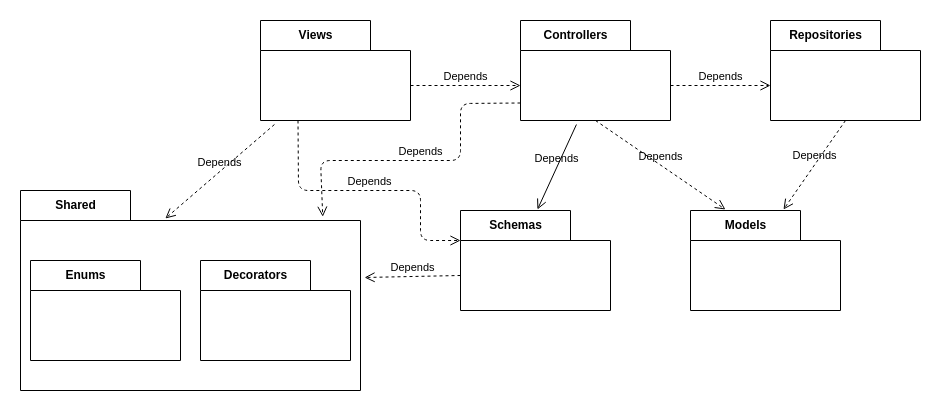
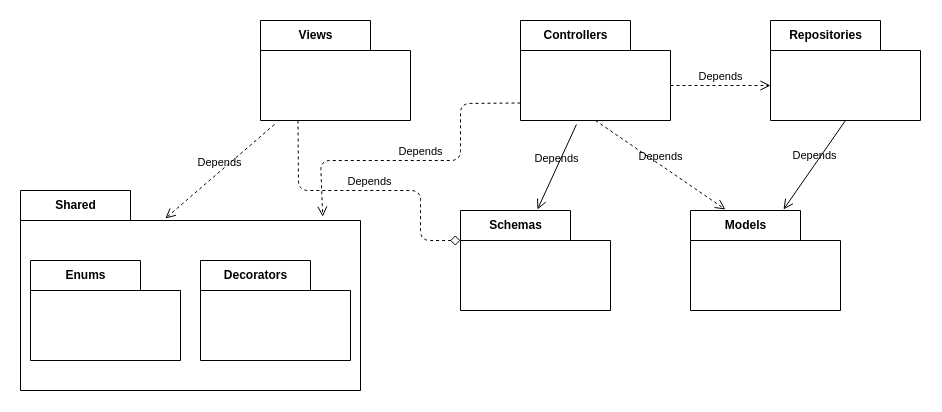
  <mxCell id="0" />
  <mxCell id="1" parent="0" />
  <mxCell id="2" value="Views" style="shape=folder;fontStyle=1;tabWidth=110;tabHeight=30;tabPosition=left;html=1;boundedLbl=1;labelInHeader=1;container=1;collapsible=0;" parent="1" vertex="1"><mxGeometry x="260" y="20" width="150" height="100" as="geometry" /></mxCell>
  <mxCell id="3" value="" style="html=1;strokeColor=none;resizeWidth=1;resizeHeight=1;fillColor=none;part=1;connectable=0;allowArrows=0;deletable=0;" parent="2" vertex="1"><mxGeometry width="150" height="70" relative="1" as="geometry"><mxPoint y="30" as="offset" /></mxGeometry></mxCell>
  <mxCell id="4" value="Controllers" style="shape=folder;fontStyle=1;tabWidth=110;tabHeight=30;tabPosition=left;html=1;boundedLbl=1;labelInHeader=1;container=1;collapsible=0;" parent="1" vertex="1"><mxGeometry x="520" y="20" width="150" height="100" as="geometry" /></mxCell>
  <mxCell id="5" value="" style="html=1;strokeColor=none;resizeWidth=1;resizeHeight=1;fillColor=none;part=1;connectable=0;allowArrows=0;deletable=0;" parent="4" vertex="1"><mxGeometry width="150" height="70" relative="1" as="geometry"><mxPoint y="30" as="offset" /></mxGeometry></mxCell>
  <mxCell id="6" value="Schemas" style="shape=folder;fontStyle=1;tabWidth=110;tabHeight=30;tabPosition=left;html=1;boundedLbl=1;labelInHeader=1;container=1;collapsible=0;" parent="1" vertex="1"><mxGeometry x="460" y="210" width="150" height="100" as="geometry" /></mxCell>
  <mxCell id="7" value="" style="html=1;strokeColor=none;resizeWidth=1;resizeHeight=1;fillColor=none;part=1;connectable=0;allowArrows=0;deletable=0;" parent="6" vertex="1"><mxGeometry width="150" height="70" relative="1" as="geometry"><mxPoint y="30" as="offset" /></mxGeometry></mxCell>
  <mxCell id="8" value="Models" style="shape=folder;fontStyle=1;tabWidth=110;tabHeight=30;tabPosition=left;html=1;boundedLbl=1;labelInHeader=1;container=1;collapsible=0;" parent="1" vertex="1"><mxGeometry x="690" y="210" width="150" height="100" as="geometry" /></mxCell>
  <mxCell id="9" value="" style="html=1;strokeColor=none;resizeWidth=1;resizeHeight=1;fillColor=none;part=1;connectable=0;allowArrows=0;deletable=0;" parent="8" vertex="1"><mxGeometry width="150" height="70" relative="1" as="geometry"><mxPoint y="30" as="offset" /></mxGeometry></mxCell>
  <mxCell id="10" value="Repositories" style="shape=folder;fontStyle=1;tabWidth=110;tabHeight=30;tabPosition=left;html=1;boundedLbl=1;labelInHeader=1;container=1;collapsible=0;" parent="1" vertex="1"><mxGeometry x="770" y="20" width="150" height="100" as="geometry" /></mxCell>
  <mxCell id="11" value="" style="html=1;strokeColor=none;resizeWidth=1;resizeHeight=1;fillColor=none;part=1;connectable=0;allowArrows=0;deletable=0;" parent="10" vertex="1"><mxGeometry width="150" height="70" relative="1" as="geometry"><mxPoint y="30" as="offset" /></mxGeometry></mxCell>
- <mxCell id="12" value="Depends" style="endArrow=open;startArrow=none;endFill=0;startFill=0;endSize=8;html=1;verticalAlign=bottom;dashed=1;labelBackgroundColor=none;exitX=0;exitY=0;exitDx=150;exitDy=65;exitPerimeter=0;entryX=0;entryY=0;entryDx=0;entryDy=65;entryPerimeter=0;" parent="1" source="2" target="4" edge="1"><mxGeometry width="160" relative="1" as="geometry"><mxPoint x="490" y="120" as="sourcePoint" /><mxPoint x="650" y="120" as="targetPoint" /><mxPoint as="offset" /></mxGeometry></mxCell>
  <mxCell id="13" value="Depends" style="endArrow=open;startArrow=none;endFill=0;startFill=0;endSize=8;html=1;verticalAlign=bottom;dashed=1;labelBackgroundColor=none;exitX=0;exitY=0;exitDx=150;exitDy=65;exitPerimeter=0;entryX=0;entryY=0;entryDx=0;entryDy=65;entryPerimeter=0;" parent="1" source="4" target="10" edge="1"><mxGeometry width="160" relative="1" as="geometry"><mxPoint x="490" y="120" as="sourcePoint" /><mxPoint x="650" y="120" as="targetPoint" /><mxPoint as="offset" /></mxGeometry></mxCell>
- <mxCell id="14" value="Depends" style="endArrow=open;startArrow=none;endFill=0;startFill=0;endSize=8;html=1;verticalAlign=bottom;dashed=1;labelBackgroundColor=none;exitX=0.5;exitY=1;exitDx=0;exitDy=0;exitPerimeter=0;entryX=0.62;entryY=-0.01;entryDx=0;entryDy=0;entryPerimeter=0;" parent="1" source="10" target="8" edge="1"><mxGeometry width="160" relative="1" as="geometry"><mxPoint x="720" y="50" as="sourcePoint" /><mxPoint x="690" y="120" as="targetPoint" /></mxGeometry></mxCell>
+ <mxCell id="14" value="Depends" style="endArrow=open;startArrow=none;endFill=0;startFill=0;endSize=8;html=1;verticalAlign=bottom;dashed=0;labelBackgroundColor=none;exitX=0.5;exitY=1;exitDx=0;exitDy=0;exitPerimeter=0;entryX=0.62;entryY=-0.01;entryDx=0;entryDy=0;entryPerimeter=0;" parent="1" source="10" target="8" edge="1"><mxGeometry width="160" relative="1" as="geometry"><mxPoint x="720" y="50" as="sourcePoint" /><mxPoint x="690" y="120" as="targetPoint" /></mxGeometry></mxCell>
  <mxCell id="15" value="Depends" style="endArrow=open;startArrow=none;endFill=0;startFill=0;endSize=8;html=1;verticalAlign=bottom;dashed=1;labelBackgroundColor=none;exitX=0.5;exitY=1;exitDx=0;exitDy=0;exitPerimeter=0;entryX=0.233;entryY=-0.01;entryDx=0;entryDy=0;entryPerimeter=0;" parent="1" source="4" target="8" edge="1"><mxGeometry width="160" relative="1" as="geometry"><mxPoint x="490" y="120" as="sourcePoint" /><mxPoint x="650" y="120" as="targetPoint" /></mxGeometry></mxCell>
  <mxCell id="16" value="Depends" style="endArrow=open;startArrow=none;endFill=0;startFill=0;endSize=8;html=1;verticalAlign=bottom;dashed=0;labelBackgroundColor=none;exitX=0.373;exitY=1.04;exitDx=0;exitDy=0;exitPerimeter=0;entryX=0.513;entryY=-0.01;entryDx=0;entryDy=0;entryPerimeter=0;" parent="1" source="4" target="6" edge="1"><mxGeometry x="0.008" width="160" relative="1" as="geometry"><mxPoint x="490" y="120" as="sourcePoint" /><mxPoint x="650" y="120" as="targetPoint" /><mxPoint as="offset" /></mxGeometry></mxCell>
  <mxCell id="17" value="Shared" style="shape=folder;fontStyle=1;tabWidth=110;tabHeight=30;tabPosition=left;html=1;boundedLbl=1;labelInHeader=1;container=1;collapsible=0;" parent="1" vertex="1"><mxGeometry x="20" y="190" width="340" height="200" as="geometry" /></mxCell>
  <mxCell id="18" value="" style="html=1;strokeColor=none;resizeWidth=1;resizeHeight=1;fillColor=none;part=1;connectable=0;allowArrows=0;deletable=0;" parent="17" vertex="1"><mxGeometry width="340" height="140" relative="1" as="geometry"><mxPoint y="30" as="offset" /></mxGeometry></mxCell>
  <mxCell id="19" value="Enums" style="shape=folder;fontStyle=1;tabWidth=110;tabHeight=30;tabPosition=left;html=1;boundedLbl=1;labelInHeader=1;container=1;collapsible=0;" parent="17" vertex="1"><mxGeometry x="10" y="70" width="150" height="100" as="geometry" /></mxCell>
  <mxCell id="20" value="" style="html=1;strokeColor=none;resizeWidth=1;resizeHeight=1;fillColor=none;part=1;connectable=0;allowArrows=0;deletable=0;" parent="19" vertex="1"><mxGeometry width="150" height="70" relative="1" as="geometry"><mxPoint y="30" as="offset" /></mxGeometry></mxCell>
  <mxCell id="21" value="Decorators" style="shape=folder;fontStyle=1;tabWidth=110;tabHeight=30;tabPosition=left;html=1;boundedLbl=1;labelInHeader=1;container=1;collapsible=0;" parent="17" vertex="1"><mxGeometry x="180" y="70" width="150" height="100" as="geometry" /></mxCell>
  <mxCell id="22" value="" style="html=1;strokeColor=none;resizeWidth=1;resizeHeight=1;fillColor=none;part=1;connectable=0;allowArrows=0;deletable=0;" parent="21" vertex="1"><mxGeometry width="150" height="70" relative="1" as="geometry"><mxPoint y="30" as="offset" /></mxGeometry></mxCell>
  <mxCell id="23" value="Depends" style="endArrow=open;startArrow=none;endFill=0;startFill=0;endSize=8;html=1;verticalAlign=bottom;dashed=1;labelBackgroundColor=none;exitX=0.093;exitY=1.04;exitDx=0;exitDy=0;exitPerimeter=0;entryX=0.426;entryY=0.14;entryDx=0;entryDy=0;entryPerimeter=0;" parent="1" source="2" target="17" edge="1"><mxGeometry width="160" relative="1" as="geometry"><mxPoint x="420" y="95" as="sourcePoint" /><mxPoint x="530" y="95" as="targetPoint" /><mxPoint as="offset" /></mxGeometry></mxCell>
  <mxCell id="24" value="Depends" style="endArrow=open;startArrow=none;endFill=0;startFill=0;endSize=8;html=1;verticalAlign=bottom;dashed=1;labelBackgroundColor=none;exitX=0;exitY=0;exitDx=0;exitDy=82.5;exitPerimeter=0;entryX=0.889;entryY=0.131;entryDx=0;entryDy=0;entryPerimeter=0;" parent="1" source="4" target="17" edge="1"><mxGeometry width="160" relative="1" as="geometry"><mxPoint x="197.96" y="231" as="sourcePoint" /><mxPoint x="320" y="210" as="targetPoint" /><mxPoint as="offset" /><Array as="points"><mxPoint x="460" y="103" /><mxPoint x="460" y="160" /><mxPoint x="320" y="160" /></Array></mxGeometry></mxCell>
- <mxCell id="25" value="Depends" style="endArrow=open;startArrow=none;endFill=0;startFill=0;endSize=8;html=1;verticalAlign=bottom;dashed=1;labelBackgroundColor=none;entryX=1.012;entryY=0.435;entryDx=0;entryDy=0;entryPerimeter=0;exitX=0;exitY=0;exitDx=0;exitDy=65;exitPerimeter=0;" parent="1" source="6" target="17" edge="1"><mxGeometry width="160" relative="1" as="geometry"><mxPoint x="360" y="277" as="sourcePoint" /><mxPoint x="540" y="140" as="targetPoint" /><mxPoint as="offset" /></mxGeometry></mxCell>
- <mxCell id="26" value="Depends" style="endArrow=open;startArrow=none;endFill=0;startFill=0;endSize=8;html=1;verticalAlign=bottom;dashed=1;labelBackgroundColor=none;exitX=0.25;exitY=1;exitDx=0;exitDy=0;exitPerimeter=0;entryX=0;entryY=0;entryDx=0;entryDy=30;entryPerimeter=0;" edge="1" parent="1" source="2" target="6"><mxGeometry width="160" relative="1" as="geometry"><mxPoint x="530" y="112.5" as="sourcePoint" /><mxPoint x="321.04" y="228" as="targetPoint" /><mxPoint as="offset" /><Array as="points"><mxPoint x="298" y="190" /><mxPoint x="420" y="190" /><mxPoint x="420" y="240" /></Array></mxGeometry></mxCell>
+ <mxCell id="26" value="Depends" style="endArrow=diamond;startArrow=none;endFill=0;startFill=0;endSize=8;html=1;verticalAlign=bottom;dashed=1;labelBackgroundColor=none;exitX=0.25;exitY=1;exitDx=0;exitDy=0;exitPerimeter=0;entryX=0;entryY=0;entryDx=0;entryDy=30;entryPerimeter=0;" edge="1" parent="1" source="2" target="6"><mxGeometry width="160" relative="1" as="geometry"><mxPoint x="530" y="112.5" as="sourcePoint" /><mxPoint x="321.04" y="228" as="targetPoint" /><mxPoint as="offset" /><Array as="points"><mxPoint x="298" y="190" /><mxPoint x="420" y="190" /><mxPoint x="420" y="240" /></Array></mxGeometry></mxCell>
